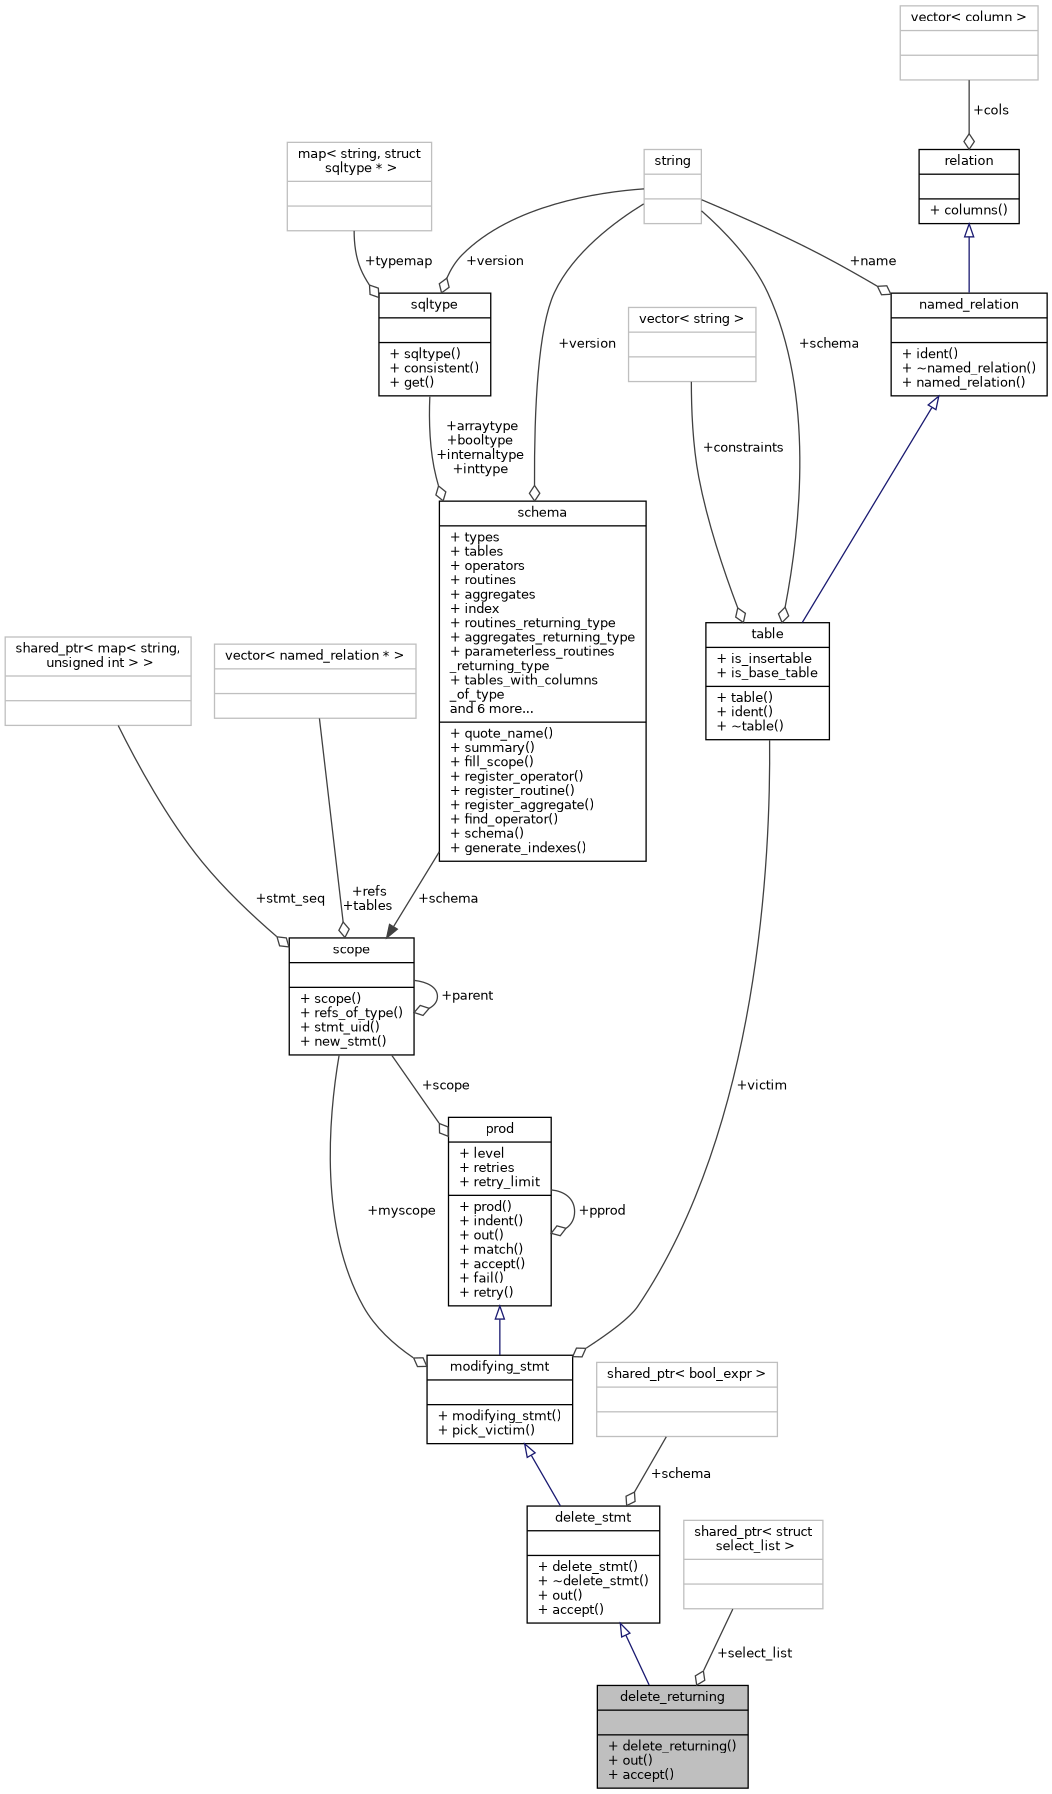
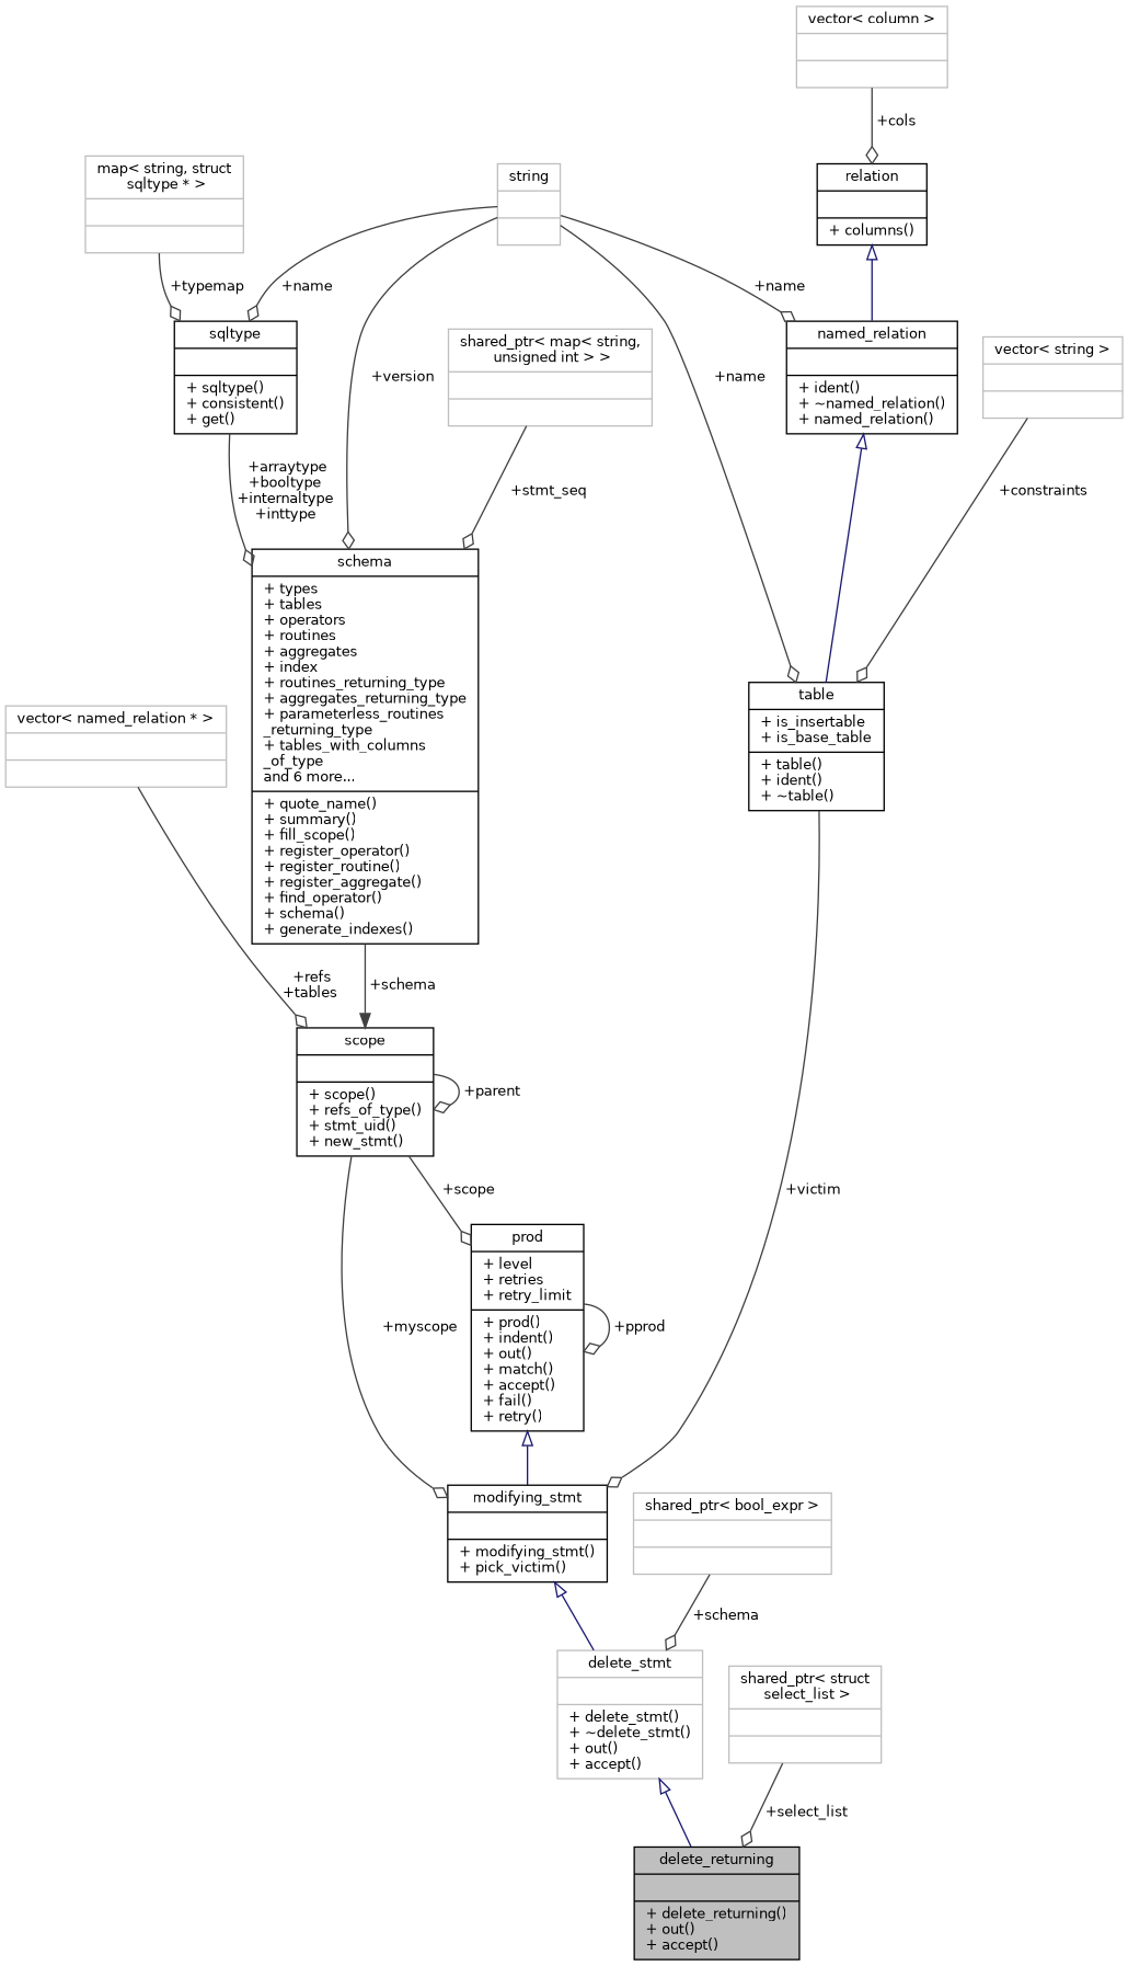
  digraph {
    node [color=black fillcolor=white fontname=Helvetica fontsize=10 shape=record style=filled]
    edge [color=grey25 fontname=Helvetica fontsize=10 labelfontname=Helvetica labelfontsize=10 style=solid arrowhead=odiamond]
    n1 [fillcolor=grey75 fontcolor=black height=0.2 label="{delete_returning\n||+ delete_returning()\l+ out()\l+ accept()\l}" width=0.4]
-   n2 [height=0.2 label="{delete_stmt\n||+ delete_stmt()\l+ ~delete_stmt()\l+ out()\l+ accept()\l}" width=0.4]
+   n2 [color=grey75 height=0.2 label="{delete_stmt\n||+ delete_stmt()\l+ ~delete_stmt()\l+ out()\l+ accept()\l}" width=0.4]
    n3 [height=0.2 label="{modifying_stmt\n||+ modifying_stmt()\l+ pick_victim()\l}" width=0.4]
    n4 [height=0.2 label="{prod\n|+ level\l+ retries\l+ retry_limit\l|+ prod()\l+ indent()\l+ out()\l+ match()\l+ accept()\l+ fail()\l+ retry()\l}" width=0.4]
    n5 [height=0.2 label="{scope\n||+ scope()\l+ refs_of_type()\l+ stmt_uid()\l+ new_stmt()\l}" width=0.4]
    n6 [height=0.2 label="{schema\n|+ types\l+ tables\l+ operators\l+ routines\l+ aggregates\l+ index\l+ routines_returning_type\l+ aggregates_returning_type\l+ parameterless_routines\l_returning_type\l+ tables_with_columns\l_of_type\land 6 more...\l|+ quote_name()\l+ summary()\l+ fill_scope()\l+ register_operator()\l+ register_routine()\l+ register_aggregate()\l+ find_operator()\l+ schema()\l+ generate_indexes()\l}" width=0.4]
    n7 [color=grey75 height=0.2 label="{string\n||}" width=0.4]
    n8 [height=0.2 label="{sqltype\n||+ sqltype()\l+ consistent()\l+ get()\l}" width=0.4]
    n9 [height=0.2 label="{table\n|+ is_insertable\l+ is_base_table\l|+ table()\l+ ident()\l+ ~table()\l}" width=0.4]
    n10 [height=0.2 label="{named_relation\n||+ ident()\l+ ~named_relation()\l+ named_relation()\l}" width=0.4]
    n11 [color=grey75 height=0.2 label="{map\< string, struct\l sqltype * \>\n||}" width=0.4]
    n12 [color=grey75 height=0.2 label="{shared_ptr\< map\< string,\l unsigned int \> \>\n||}" width=0.4]
    n13 [color=grey75 height=0.2 label="{vector\< named_relation * \>\n||}" width=0.4]
    n14 [height=0.2 label="{relation\n||+ columns()\l}" width=0.4]
    n15 [color=grey75 height=0.2 label="{vector\< column \>\n||}" width=0.4]
    n16 [color=grey75 height=0.2 label="{vector\< string \>\n||}" width=0.4]
    n17 [color=grey75 height=0.2 label="{shared_ptr\< bool_expr \>\n||}" width=0.4]
    n18 [color=grey75 height=0.2 label="{shared_ptr\< struct\l select_list \>\n||}" width=0.4]
    n2 -> n1 [arrowtail=onormal color=midnightblue dir=back arrowhead=""]
    n3 -> n2 [arrowtail=onormal color=midnightblue dir=back arrowhead=""]
    n4 -> n3 [arrowtail=onormal color=midnightblue dir=back arrowhead=""]
    n4 -> n4 [label=" +pprod"]
    n5 -> n3 [label=" +myscope"]
    n5 -> n4 [label=" +scope"]
    n5 -> n5 [label=" +parent"]
    n6 -> n5 [arrowhead=normal label=" +schema"]
    n7 -> n6 [label=" +version"]
-   n7 -> n8 [label=" +version"]
-   n7 -> n9 [label=" +schema"]
+   n7 -> n8 [label=" +name"]
+   n7 -> n9 [label=" +name"]
    n7 -> n10 [label=" +name"]
    n8 -> n6 [label=" +arraytype\n+booltype\n+internaltype\n+inttype"]
    n9 -> n3 [label=" +victim"]
    n10 -> n9 [arrowtail=onormal color=midnightblue dir=back arrowhead=""]
    n11 -> n8 [label=" +typemap"]
-   n12 -> n5 [label=" +stmt_seq"]
+   n12 -> n6 [label=" +stmt_seq"]
    n13 -> n5 [label=" +refs\n+tables"]
    n14 -> n10 [arrowtail=onormal color=midnightblue dir=back arrowhead=""]
    n15 -> n14 [label=" +cols"]
    n16 -> n9 [label=" +constraints"]
    n17 -> n2 [label=" +schema"]
    n18 -> n1 [label=" +select_list"]
  }
